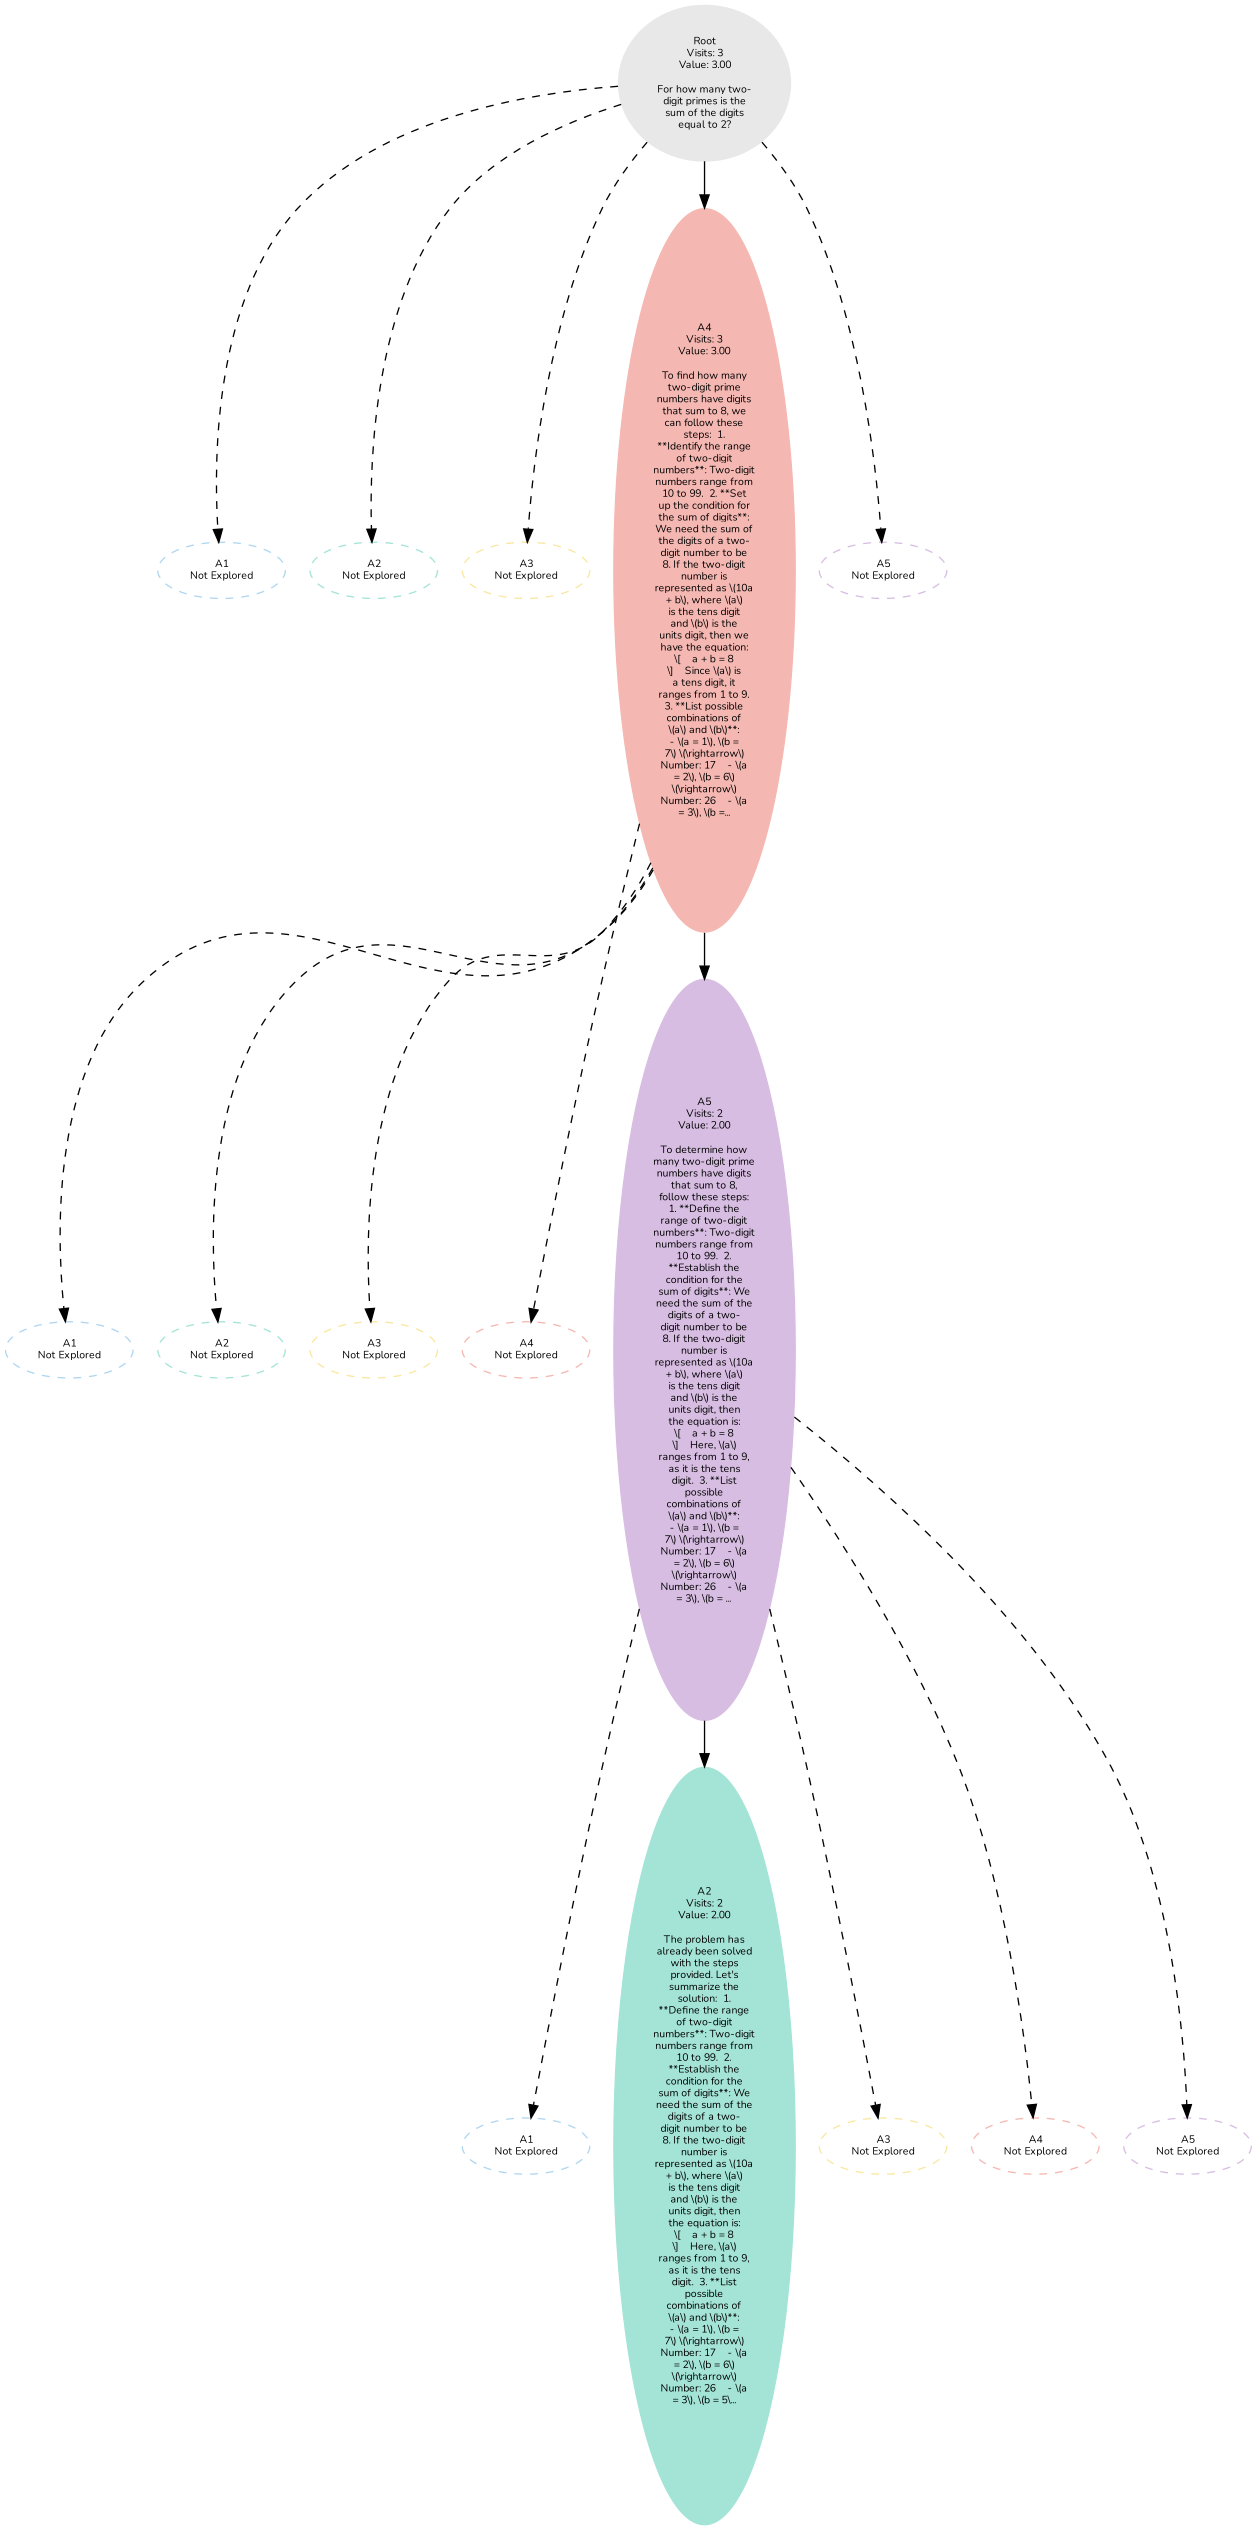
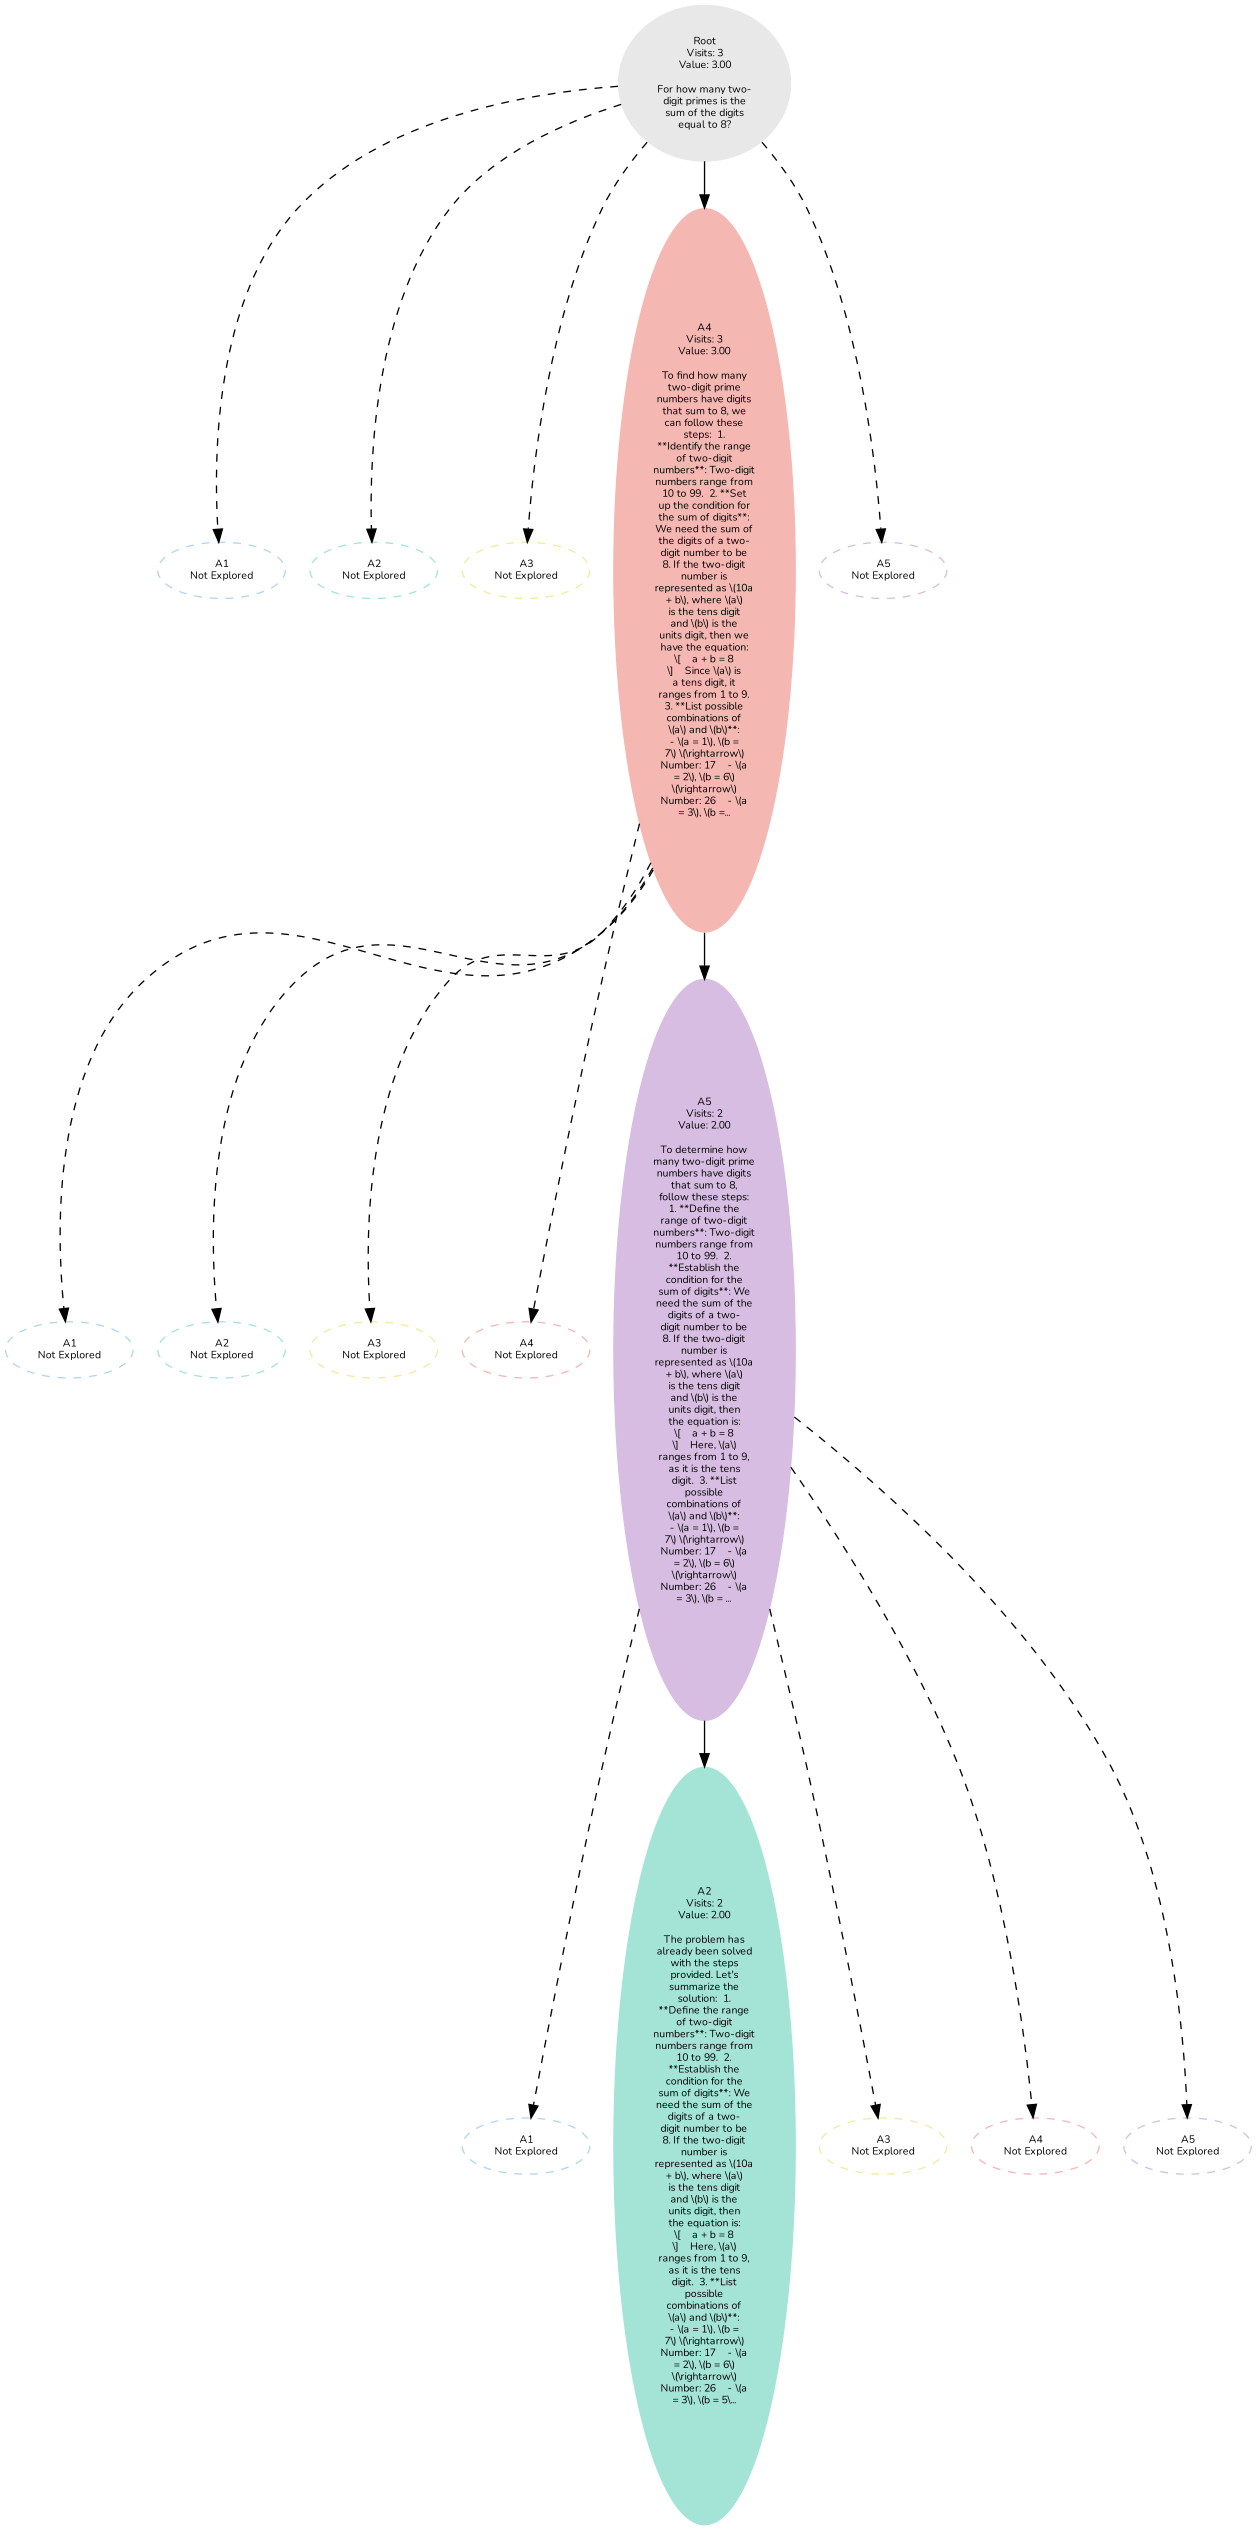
  strict digraph {
    fontname=Nunito
    node [color="#AED6F1" depth=1 fontsize=8 shape=ellipse style=dashed fontname=Nunito alpha=0.3]
    edge [alpha=0.3 style=dashed weight=0.7 fontname=Nunito]
-   n1 [color="#E8E8E8" depth=0 label=<<TABLE BORDER="0" CELLBORDER="0" CELLSPACING="0"><TR><TD>Root<BR/>Visits: 3<BR/>Value: 3.00<BR/><BR/>For how many two-<BR/>digit primes is the<BR/>sum of the digits<BR/>equal to 2?</TD></TR></TABLE>> style=filled alpha=""]
+   n1 [color="#E8E8E8" depth=0 label=<<TABLE BORDER="0" CELLBORDER="0" CELLSPACING="0"><TR><TD>Root<BR/>Visits: 3<BR/>Value: 3.00<BR/><BR/>For how many two-<BR/>digit primes is the<BR/>sum of the digits<BR/>equal to 8?</TD></TR></TABLE>> style=filled alpha=""]
    n2 [label=<<TABLE BORDER="0" CELLBORDER="0" CELLSPACING="0"><TR><TD>A1<BR/>Not Explored</TD></TR></TABLE>>]
    n3 [color="#A3E4D7" label=<<TABLE BORDER="0" CELLBORDER="0" CELLSPACING="0"><TR><TD>A2<BR/>Not Explored</TD></TR></TABLE>>]
    n4 [color="#F9E79F" label=<<TABLE BORDER="0" CELLBORDER="0" CELLSPACING="0"><TR><TD>A3<BR/>Not Explored</TD></TR></TABLE>>]
    n5 [color="#F5B7B1" label=<<TABLE BORDER="0" CELLBORDER="0" CELLSPACING="0"><TR><TD>A4<BR/>Visits: 3<BR/>Value: 3.00<BR/><BR/>To find how many<BR/>two-digit prime<BR/>numbers have digits<BR/>that sum to 8, we<BR/>can follow these<BR/>steps:  1.<BR/>**Identify the range<BR/>of two-digit<BR/>numbers**: Two-digit<BR/>numbers range from<BR/>10 to 99.  2. **Set<BR/>up the condition for<BR/>the sum of digits**:<BR/>We need the sum of<BR/>the digits of a two-<BR/>digit number to be<BR/>8. If the two-digit<BR/>number is<BR/>represented as \(10a<BR/>+ b\), where \(a\)<BR/>is the tens digit<BR/>and \(b\) is the<BR/>units digit, then we<BR/>have the equation:<BR/>\[    a + b = 8<BR/>\]    Since \(a\) is<BR/>a tens digit, it<BR/>ranges from 1 to 9.<BR/>3. **List possible<BR/>combinations of<BR/>\(a\) and \(b\)**:<BR/>- \(a = 1\), \(b =<BR/>7\) \(\rightarrow\)<BR/>Number: 17    - \(a<BR/>= 2\), \(b = 6\)<BR/>\(\rightarrow\)<BR/>Number: 26    - \(a<BR/>= 3\), \(b =...</TD></TR></TABLE>> style=filled alpha=""]
    n6 [color="#D7BDE2" label=<<TABLE BORDER="0" CELLBORDER="0" CELLSPACING="0"><TR><TD>A5<BR/>Not Explored</TD></TR></TABLE>>]
    n7 [depth=2 label=<<TABLE BORDER="0" CELLBORDER="0" CELLSPACING="0"><TR><TD>A1<BR/>Not Explored</TD></TR></TABLE>>]
    n8 [color="#A3E4D7" depth=2 label=<<TABLE BORDER="0" CELLBORDER="0" CELLSPACING="0"><TR><TD>A2<BR/>Not Explored</TD></TR></TABLE>>]
    n9 [color="#F9E79F" depth=2 label=<<TABLE BORDER="0" CELLBORDER="0" CELLSPACING="0"><TR><TD>A3<BR/>Not Explored</TD></TR></TABLE>>]
    n10 [color="#F5B7B1" depth=2 label=<<TABLE BORDER="0" CELLBORDER="0" CELLSPACING="0"><TR><TD>A4<BR/>Not Explored</TD></TR></TABLE>>]
    n11 [color="#D7BDE2" depth=2 label=<<TABLE BORDER="0" CELLBORDER="0" CELLSPACING="0"><TR><TD>A5<BR/>Visits: 2<BR/>Value: 2.00<BR/><BR/>To determine how<BR/>many two-digit prime<BR/>numbers have digits<BR/>that sum to 8,<BR/>follow these steps:<BR/>1. **Define the<BR/>range of two-digit<BR/>numbers**: Two-digit<BR/>numbers range from<BR/>10 to 99.  2.<BR/>**Establish the<BR/>condition for the<BR/>sum of digits**: We<BR/>need the sum of the<BR/>digits of a two-<BR/>digit number to be<BR/>8. If the two-digit<BR/>number is<BR/>represented as \(10a<BR/>+ b\), where \(a\)<BR/>is the tens digit<BR/>and \(b\) is the<BR/>units digit, then<BR/>the equation is:<BR/>\[    a + b = 8<BR/>\]    Here, \(a\)<BR/>ranges from 1 to 9,<BR/>as it is the tens<BR/>digit.  3. **List<BR/>possible<BR/>combinations of<BR/>\(a\) and \(b\)**:<BR/>- \(a = 1\), \(b =<BR/>7\) \(\rightarrow\)<BR/>Number: 17    - \(a<BR/>= 2\), \(b = 6\)<BR/>\(\rightarrow\)<BR/>Number: 26    - \(a<BR/>= 3\), \(b = ...</TD></TR></TABLE>> style=filled alpha=""]
    n12 [depth=3 label=<<TABLE BORDER="0" CELLBORDER="0" CELLSPACING="0"><TR><TD>A1<BR/>Not Explored</TD></TR></TABLE>>]
    n13 [color="#A3E4D7" depth=3 label=<<TABLE BORDER="0" CELLBORDER="0" CELLSPACING="0"><TR><TD>A2<BR/>Visits: 2<BR/>Value: 2.00<BR/><BR/>The problem has<BR/>already been solved<BR/>with the steps<BR/>provided. Let's<BR/>summarize the<BR/>solution:  1.<BR/>**Define the range<BR/>of two-digit<BR/>numbers**: Two-digit<BR/>numbers range from<BR/>10 to 99.  2.<BR/>**Establish the<BR/>condition for the<BR/>sum of digits**: We<BR/>need the sum of the<BR/>digits of a two-<BR/>digit number to be<BR/>8. If the two-digit<BR/>number is<BR/>represented as \(10a<BR/>+ b\), where \(a\)<BR/>is the tens digit<BR/>and \(b\) is the<BR/>units digit, then<BR/>the equation is:<BR/>\[    a + b = 8<BR/>\]    Here, \(a\)<BR/>ranges from 1 to 9,<BR/>as it is the tens<BR/>digit.  3. **List<BR/>possible<BR/>combinations of<BR/>\(a\) and \(b\)**:<BR/>- \(a = 1\), \(b =<BR/>7\) \(\rightarrow\)<BR/>Number: 17    - \(a<BR/>= 2\), \(b = 6\)<BR/>\(\rightarrow\)<BR/>Number: 26    - \(a<BR/>= 3\), \(b = 5\...</TD></TR></TABLE>> style=filled alpha=""]
    n14 [color="#F9E79F" depth=3 label=<<TABLE BORDER="0" CELLBORDER="0" CELLSPACING="0"><TR><TD>A3<BR/>Not Explored</TD></TR></TABLE>>]
    n15 [color="#F5B7B1" depth=3 label=<<TABLE BORDER="0" CELLBORDER="0" CELLSPACING="0"><TR><TD>A4<BR/>Not Explored</TD></TR></TABLE>>]
    n16 [color="#D7BDE2" depth=3 label=<<TABLE BORDER="0" CELLBORDER="0" CELLSPACING="0"><TR><TD>A5<BR/>Not Explored</TD></TR></TABLE>>]
    n1 -> n2
    n1 -> n3
    n1 -> n4
    n1 -> n5 [alpha=1.0 style=solid weight=2.0]
    n1 -> n6
    n5 -> n7
    n5 -> n8
    n5 -> n9
    n5 -> n10
    n5 -> n11 [alpha=1.0 style=solid weight=2.0]
    n11 -> n12
    n11 -> n13 [alpha=1.0 style=solid weight=2.0]
    n11 -> n14
    n11 -> n15
    n11 -> n16
  }
